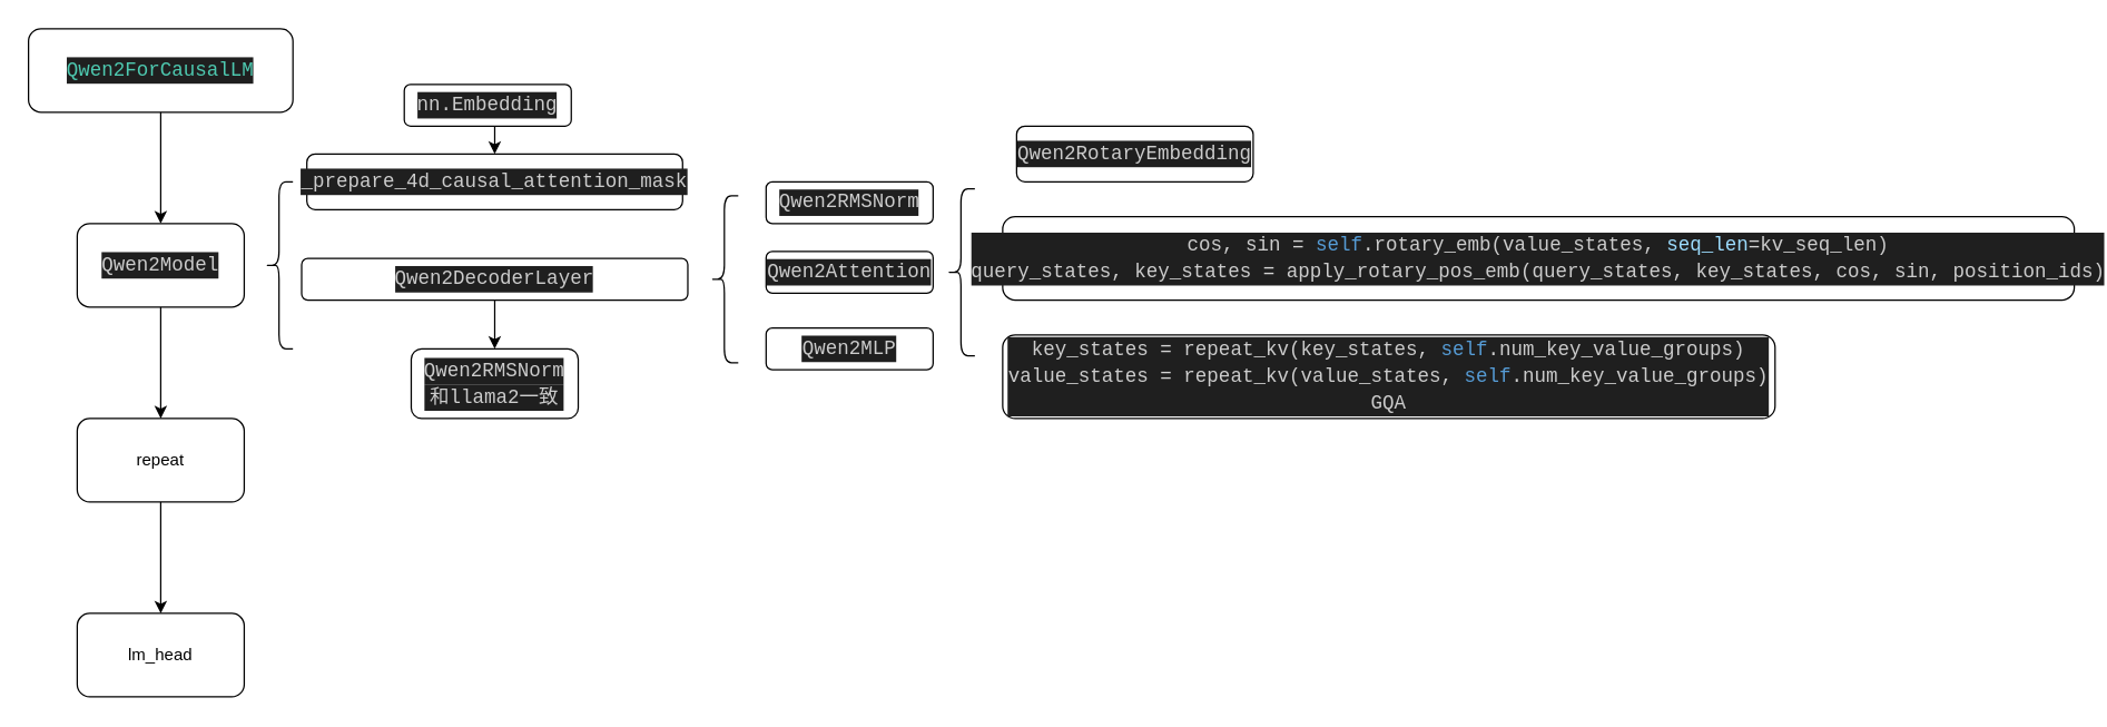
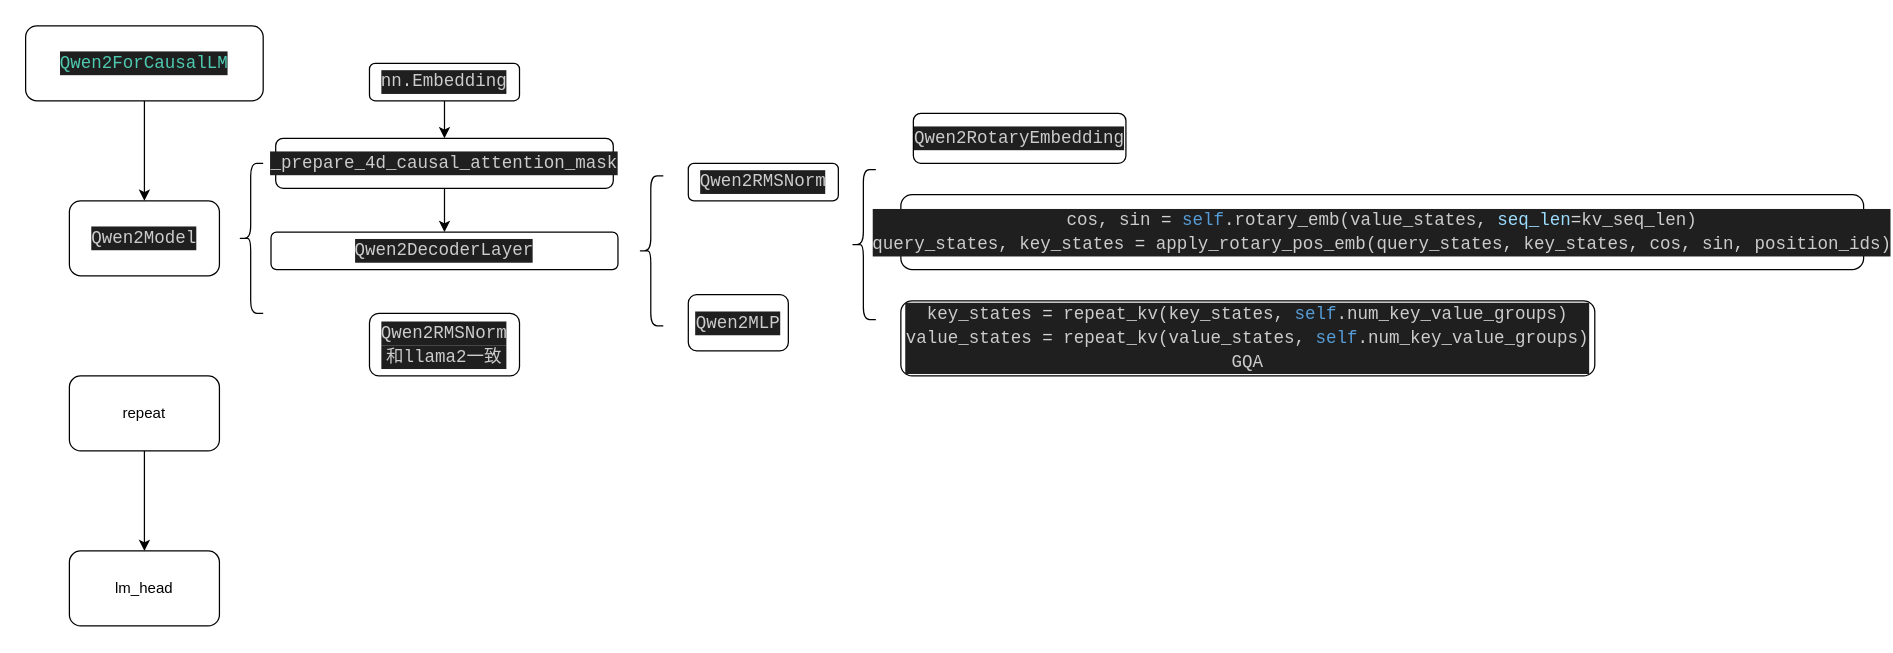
  <mxCell id="0" />
  <mxCell id="1" parent="0" />
  <mxCell id="2" value="" style="edgeStyle=orthogonalEdgeStyle;rounded=0;orthogonalLoop=1;jettySize=auto;html=1;" edge="1" parent="1" source="3" target="5"><mxGeometry relative="1" as="geometry" /></mxCell>
  <mxCell id="3" value="&lt;div style=&quot;color: #cccccc;background-color: #1f1f1f;font-family: Consolas, 'Courier New', monospace;font-weight: normal;font-size: 14px;line-height: 19px;white-space: pre;&quot;&gt;&lt;div&gt;&lt;span style=&quot;color: #4ec9b0;&quot;&gt;Qwen2ForCausalLM&lt;/span&gt;&lt;/div&gt;&lt;/div&gt;" style="rounded=1;whiteSpace=wrap;html=1;" vertex="1" parent="1"><mxGeometry x="20" y="20" width="190" height="60" as="geometry" /></mxCell>
- <mxCell id="4" value="" style="edgeStyle=orthogonalEdgeStyle;rounded=0;orthogonalLoop=1;jettySize=auto;html=1;" edge="1" parent="1" source="5" target="7"><mxGeometry relative="1" as="geometry" /></mxCell>
  <mxCell id="5" value="&lt;div style=&quot;color: #cccccc;background-color: #1f1f1f;font-family: Consolas, 'Courier New', monospace;font-weight: normal;font-size: 14px;line-height: 19px;white-space: pre;&quot;&gt;&lt;div&gt;&lt;span style=&quot;color: #cccccc;&quot;&gt;Qwen2Model&lt;/span&gt;&lt;/div&gt;&lt;/div&gt;" style="whiteSpace=wrap;html=1;rounded=1;" vertex="1" parent="1"><mxGeometry x="55" y="160" width="120" height="60" as="geometry" /></mxCell>
  <mxCell id="6" value="" style="edgeStyle=orthogonalEdgeStyle;rounded=0;orthogonalLoop=1;jettySize=auto;html=1;" edge="1" parent="1" source="7" target="8"><mxGeometry relative="1" as="geometry" /></mxCell>
  <mxCell id="7" value="repeat" style="whiteSpace=wrap;html=1;rounded=1;" vertex="1" parent="1"><mxGeometry x="55" y="300" width="120" height="60" as="geometry" /></mxCell>
  <mxCell id="8" value="lm_head" style="whiteSpace=wrap;html=1;rounded=1;" vertex="1" parent="1"><mxGeometry x="55" y="440" width="120" height="60" as="geometry" /></mxCell>
  <mxCell id="9" value="" style="shape=curlyBracket;whiteSpace=wrap;html=1;rounded=1;labelPosition=left;verticalLabelPosition=middle;align=right;verticalAlign=middle;" vertex="1" parent="1"><mxGeometry x="190" y="130" width="20" height="120" as="geometry" /></mxCell>
- <mxCell id="10" style="edgeStyle=orthogonalEdgeStyle;rounded=0;orthogonalLoop=1;jettySize=auto;html=1;exitX=0.5;exitY=1;exitDx=0;exitDy=0;entryX=0.5;entryY=0;entryDx=0;entryDy=0;" edge="1" parent="1" source="11" target="14"><mxGeometry relative="1" as="geometry" /></mxCell>
  <mxCell id="11" value="&lt;div style=&quot;color: rgb(204, 204, 204); background-color: rgb(31, 31, 31); font-family: Consolas, &amp;quot;Courier New&amp;quot;, monospace; font-size: 14px; line-height: 19px; white-space: pre;&quot;&gt;Qwen2DecoderLayer&lt;/div&gt;" style="rounded=1;whiteSpace=wrap;html=1;" vertex="1" parent="1"><mxGeometry x="216.25" y="185" width="277.5" height="30" as="geometry" /></mxCell>
  <mxCell id="12" style="edgeStyle=orthogonalEdgeStyle;rounded=0;orthogonalLoop=1;jettySize=auto;html=1;exitX=0.5;exitY=1;exitDx=0;exitDy=0;entryX=0.5;entryY=0;entryDx=0;entryDy=0;" edge="1" parent="1" source="13" target="16"><mxGeometry relative="1" as="geometry" /></mxCell>
- <mxCell id="13" value="&lt;div style=&quot;color: #cccccc;background-color: #1f1f1f;font-family: Consolas, 'Courier New', monospace;font-weight: normal;font-size: 14px;line-height: 19px;white-space: pre;&quot;&gt;&lt;div&gt;&lt;span style=&quot;color: #cccccc;&quot;&gt;nn.Embedding&lt;/span&gt;&lt;/div&gt;&lt;/div&gt;" style="rounded=1;whiteSpace=wrap;html=1;" vertex="1" parent="1"><mxGeometry x="290" y="60" width="120" height="30" as="geometry" /></mxCell>
+ <mxCell id="13" value="&lt;div style=&quot;color: #cccccc;background-color: #1f1f1f;font-family: Consolas, 'Courier New', monospace;font-weight: normal;font-size: 14px;line-height: 19px;white-space: pre;&quot;&gt;&lt;div&gt;&lt;span style=&quot;color: #cccccc;&quot;&gt;nn.Embedding&lt;/span&gt;&lt;/div&gt;&lt;/div&gt;" style="rounded=1;whiteSpace=wrap;html=1;" vertex="1" parent="1"><mxGeometry x="295" y="50" width="120" height="30" as="geometry" /></mxCell>
  <mxCell id="14" value="&lt;div style=&quot;color: rgb(204, 204, 204); background-color: rgb(31, 31, 31); font-family: Consolas, &amp;quot;Courier New&amp;quot;, monospace; font-size: 14px; line-height: 19px; white-space: pre;&quot;&gt;Qwen2RMSNorm&lt;/div&gt;&lt;div style=&quot;color: rgb(204, 204, 204); background-color: rgb(31, 31, 31); font-family: Consolas, &amp;quot;Courier New&amp;quot;, monospace; font-size: 14px; line-height: 19px; white-space: pre;&quot;&gt;和llama2一致&lt;/div&gt;" style="rounded=1;whiteSpace=wrap;html=1;" vertex="1" parent="1"><mxGeometry x="295" y="250" width="120" height="50" as="geometry" /></mxCell>
+ <mxCell id="15" style="edgeStyle=orthogonalEdgeStyle;rounded=0;orthogonalLoop=1;jettySize=auto;html=1;exitX=0.5;exitY=1;exitDx=0;exitDy=0;entryX=0.5;entryY=0;entryDx=0;entryDy=0;" edge="1" parent="1" source="16" target="11"><mxGeometry relative="1" as="geometry" /></mxCell>
  <mxCell id="16" value="&lt;div style=&quot;color: #cccccc;background-color: #1f1f1f;font-family: Consolas, 'Courier New', monospace;font-weight: normal;font-size: 14px;line-height: 19px;white-space: pre;&quot;&gt;&lt;div&gt;&lt;span style=&quot;color: #cccccc;&quot;&gt;_prepare_4d_causal_attention_mask&lt;/span&gt;&lt;/div&gt;&lt;/div&gt;" style="rounded=1;whiteSpace=wrap;html=1;" vertex="1" parent="1"><mxGeometry x="220" y="110" width="270" height="40" as="geometry" /></mxCell>
  <mxCell id="17" value="" style="shape=curlyBracket;whiteSpace=wrap;html=1;rounded=1;labelPosition=left;verticalLabelPosition=middle;align=right;verticalAlign=middle;" vertex="1" parent="1"><mxGeometry x="510" y="140" width="20" height="120" as="geometry" /></mxCell>
- <mxCell id="18" value="&lt;div style=&quot;color: rgb(204, 204, 204); background-color: rgb(31, 31, 31); font-family: Consolas, &amp;quot;Courier New&amp;quot;, monospace; font-size: 14px; line-height: 19px; white-space: pre;&quot;&gt;Qwen2MLP&lt;/div&gt;" style="rounded=1;whiteSpace=wrap;html=1;" vertex="1" parent="1"><mxGeometry x="550" y="235" width="120" height="30" as="geometry" /></mxCell>
- <mxCell id="19" value="&lt;div style=&quot;color: rgb(204, 204, 204); background-color: rgb(31, 31, 31); font-family: Consolas, &amp;quot;Courier New&amp;quot;, monospace; font-size: 14px; line-height: 19px; white-space: pre;&quot;&gt;Qwen2Attention&lt;/div&gt;" style="rounded=1;whiteSpace=wrap;html=1;" vertex="1" parent="1"><mxGeometry x="550" y="180" width="120" height="30" as="geometry" /></mxCell>
+ <mxCell id="18" value="&lt;div style=&quot;color: rgb(204, 204, 204); background-color: rgb(31, 31, 31); font-family: Consolas, &amp;quot;Courier New&amp;quot;, monospace; font-size: 14px; line-height: 19px; white-space: pre;&quot;&gt;Qwen2MLP&lt;/div&gt;" style="rounded=1;whiteSpace=wrap;html=1;" vertex="1" parent="1"><mxGeometry x="550" y="235" width="80" height="45" as="geometry" /></mxCell>
  <mxCell id="20" value="&lt;div style=&quot;color: rgb(204, 204, 204); background-color: rgb(31, 31, 31); font-family: Consolas, &amp;quot;Courier New&amp;quot;, monospace; font-size: 14px; line-height: 19px; white-space: pre;&quot;&gt;Qwen2RMSNorm&lt;/div&gt;" style="rounded=1;whiteSpace=wrap;html=1;" vertex="1" parent="1"><mxGeometry x="550" y="130" width="120" height="30" as="geometry" /></mxCell>
  <mxCell id="21" value="" style="shape=curlyBracket;whiteSpace=wrap;html=1;rounded=1;labelPosition=left;verticalLabelPosition=middle;align=right;verticalAlign=middle;" vertex="1" parent="1"><mxGeometry x="680" y="135" width="20" height="120" as="geometry" /></mxCell>
  <mxCell id="22" value="&lt;div style=&quot;color: rgb(204, 204, 204); background-color: rgb(31, 31, 31); font-family: Consolas, &amp;quot;Courier New&amp;quot;, monospace; font-size: 14px; line-height: 19px; white-space: pre;&quot;&gt;Qwen2RotaryEmbedding&lt;/div&gt;" style="rounded=1;whiteSpace=wrap;html=1;" vertex="1" parent="1"><mxGeometry x="730" y="90" width="170" height="40" as="geometry" /></mxCell>
  <mxCell id="23" value="&lt;div style=&quot;color: rgb(204, 204, 204); background-color: rgb(31, 31, 31); font-family: Consolas, &amp;quot;Courier New&amp;quot;, monospace; font-size: 14px; line-height: 19px; white-space: pre;&quot;&gt;&lt;div&gt;key_states &lt;span style=&quot;color: #d4d4d4;&quot;&gt;=&lt;/span&gt; repeat_kv(key_states, &lt;span style=&quot;color: #569cd6;&quot;&gt;self&lt;/span&gt;.num_key_value_groups)&lt;/div&gt;&lt;div&gt;value_states &lt;span style=&quot;color: #d4d4d4;&quot;&gt;=&lt;/span&gt; repeat_kv(value_states, &lt;span style=&quot;color: #569cd6;&quot;&gt;self&lt;/span&gt;.num_key_value_groups)&lt;/div&gt;&lt;div&gt;GQA&lt;/div&gt;&lt;/div&gt;" style="rounded=1;whiteSpace=wrap;html=1;" vertex="1" parent="1"><mxGeometry x="720" y="240" width="555" height="60" as="geometry" /></mxCell>
  <mxCell id="24" value="&lt;div style=&quot;color: rgb(204, 204, 204); background-color: rgb(31, 31, 31); font-family: Consolas, &amp;quot;Courier New&amp;quot;, monospace; font-size: 14px; line-height: 19px; white-space: pre;&quot;&gt;&lt;div&gt;cos, sin &lt;span style=&quot;color: #d4d4d4;&quot;&gt;=&lt;/span&gt; &lt;span style=&quot;color: #569cd6;&quot;&gt;self&lt;/span&gt;.rotary_emb(value_states, &lt;span style=&quot;color: #9cdcfe;&quot;&gt;seq_len&lt;/span&gt;&lt;span style=&quot;color: #d4d4d4;&quot;&gt;=&lt;/span&gt;kv_seq_len)&lt;/div&gt;&lt;div&gt;query_states, key_states &lt;span style=&quot;color: #d4d4d4;&quot;&gt;=&lt;/span&gt; apply_rotary_pos_emb(query_states, key_states, cos, sin, position_ids)&lt;/div&gt;&lt;/div&gt;" style="rounded=1;whiteSpace=wrap;html=1;" vertex="1" parent="1"><mxGeometry x="720" y="155" width="770" height="60" as="geometry" /></mxCell>
